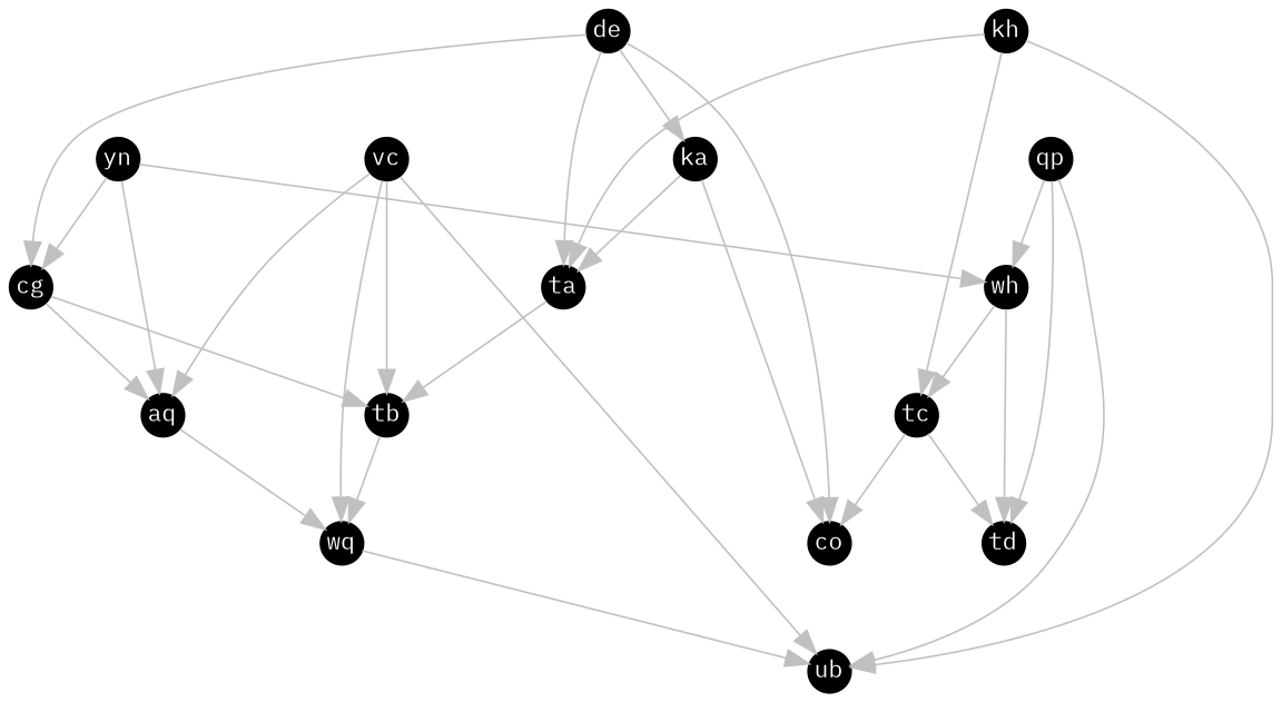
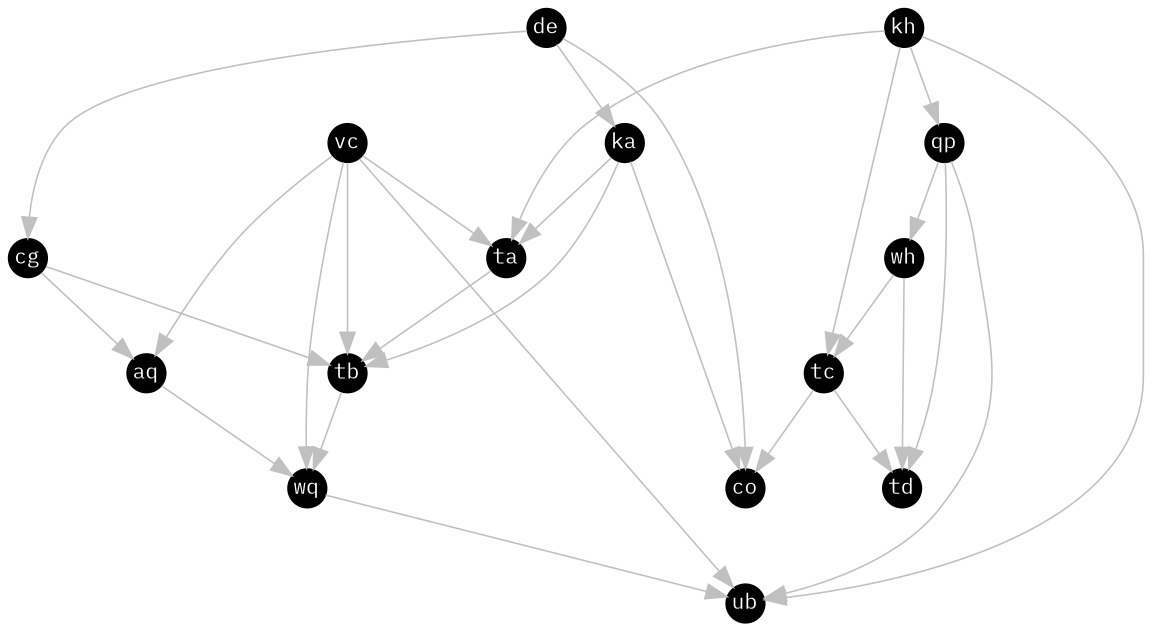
  digraph {
    fontname="IBM Plex Mono"
    node [color=black fontcolor=white fontname="IBM Plex Mono" fontsize=10 margin=0 shape=circle style=filled]
    edge [color=grey fontname="IBM Plex Mono" penwidth=0.75 rank=0]
    kh [width=0.1]
    qp [width=0.1]
    ta [width=0.1]
    tc [width=0.1]
    ub [width=0.1]
    wh [width=0.1]
    td [width=0.1]
    tb [width=0.1]
    co [width=0.1]
    de [width=0.1]
    ka [width=0.1]
    cg [width=0.1]
    aq [width=0.1]
    wq [width=0.1]
-   yn [width=0.1]
    vc [width=0.1]
+   kh -> qp
    kh -> ta
    kh -> tc
    kh -> ub
    qp -> ub [rank=1]
    qp -> wh [rank=1]
    qp -> td [rank=1]
    ta -> tb [rank=9]
    tc -> td [rank=10]
    tc -> co [rank=10]
    wh -> tc [rank=8]
    wh -> td [rank=8]
    tb -> wq [rank=7]
-   de -> ta [rank=2]
+   vc -> ta [rank=2]
    de -> co [rank=2]
    de -> ka [rank=2]
    de -> cg [rank=2]
    ka -> ta [rank=3]
+   ka -> tb [rank=3]
    ka -> co [rank=3]
    cg -> tb [rank=5]
    cg -> aq [rank=5]
    aq -> wq [rank=12]
    wq -> ub [rank=13]
-   yn -> wh [rank=4]
-   yn -> cg [rank=4]
-   yn -> aq [rank=4]
    vc -> ub [rank=6]
    vc -> tb [rank=6]
    vc -> aq [rank=6]
    vc -> wq [rank=6]
  }
